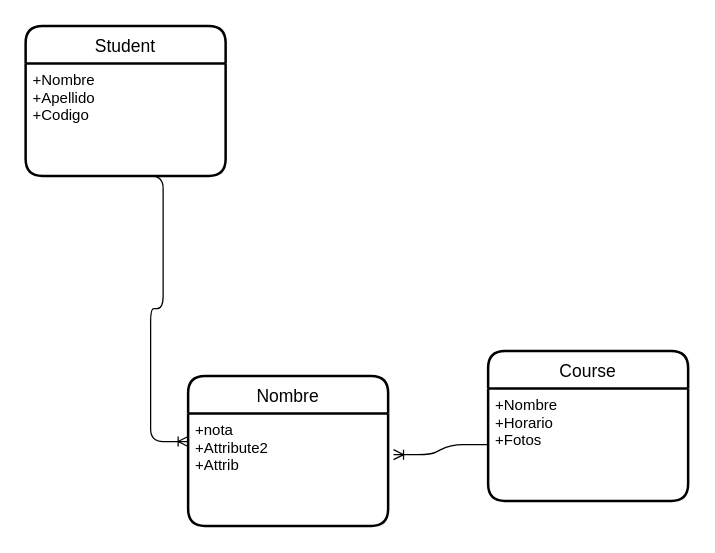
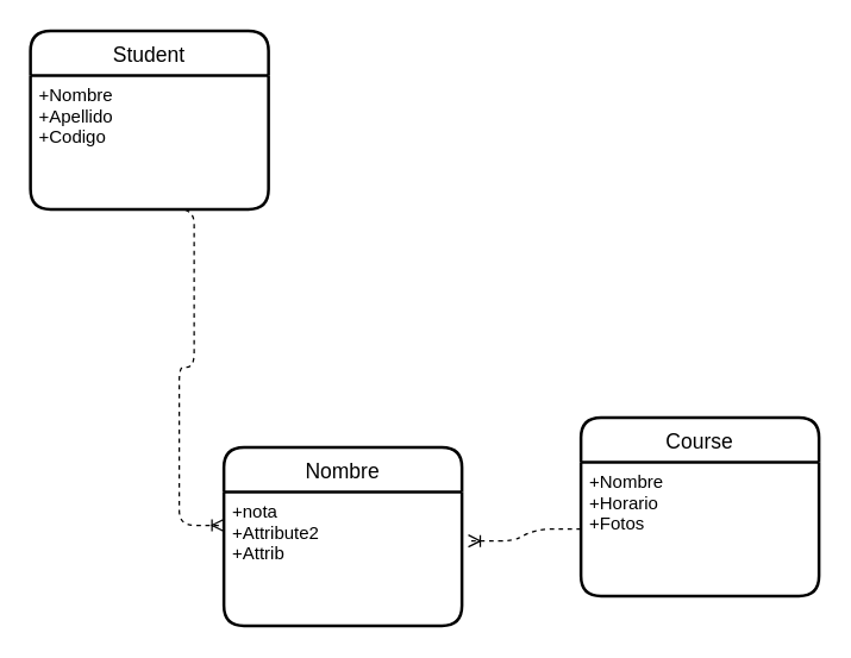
  <mxCell id="0" />
  <mxCell id="1" parent="0" />
  <mxCell id="2" value="Student" style="swimlane;childLayout=stackLayout;horizontal=1;startSize=30;horizontalStack=0;rounded=1;fontSize=14;fontStyle=0;strokeWidth=2;resizeParent=0;resizeLast=1;shadow=0;dashed=0;align=center;" vertex="1" parent="1"><mxGeometry x="20" y="20" width="160" height="120" as="geometry" /></mxCell>
  <mxCell id="3" value="+Nombre&#10;+Apellido&#10;+Codigo" style="align=left;strokeColor=none;fillColor=none;spacingLeft=4;fontSize=12;verticalAlign=top;resizable=0;rotatable=0;part=1;" vertex="1" parent="2"><mxGeometry y="30" width="160" height="90" as="geometry" /></mxCell>
  <mxCell id="4" value="Course" style="swimlane;childLayout=stackLayout;horizontal=1;startSize=30;horizontalStack=0;rounded=1;fontSize=14;fontStyle=0;strokeWidth=2;resizeParent=0;resizeLast=1;shadow=0;dashed=0;align=center;" vertex="1" parent="1"><mxGeometry x="390" y="280" width="160" height="120" as="geometry" /></mxCell>
  <mxCell id="5" value="+Nombre&#10;+Horario&#10;+Fotos" style="align=left;strokeColor=none;fillColor=none;spacingLeft=4;fontSize=12;verticalAlign=top;resizable=0;rotatable=0;part=1;" vertex="1" parent="4"><mxGeometry y="30" width="160" height="90" as="geometry" /></mxCell>
  <mxCell id="6" value="Nombre" style="swimlane;childLayout=stackLayout;horizontal=1;startSize=30;horizontalStack=0;rounded=1;fontSize=14;fontStyle=0;strokeWidth=2;resizeParent=0;resizeLast=1;shadow=0;dashed=0;align=center;" vertex="1" parent="1"><mxGeometry x="150" y="300" width="160" height="120" as="geometry" /></mxCell>
  <mxCell id="7" value="+nota&#10;+Attribute2&#10;+Attrib" style="align=left;strokeColor=none;fillColor=none;spacingLeft=4;fontSize=12;verticalAlign=top;resizable=0;rotatable=0;part=1;" vertex="1" parent="6"><mxGeometry y="30" width="160" height="90" as="geometry" /></mxCell>
- <mxCell id="8" value="" style="edgeStyle=entityRelationEdgeStyle;fontSize=12;html=1;endArrow=ERoneToMany;entryX=1.027;entryY=0.367;entryDx=0;entryDy=0;entryPerimeter=0;exitX=0;exitY=0.5;exitDx=0;exitDy=0;" edge="1" parent="1" source="5" target="7"><mxGeometry width="100" height="100" relative="1" as="geometry"><mxPoint x="400" y="220" as="sourcePoint" /><mxPoint x="330" y="480" as="targetPoint" /></mxGeometry></mxCell>
- <mxCell id="9" value="" style="edgeStyle=entityRelationEdgeStyle;fontSize=12;html=1;endArrow=ERoneToMany;exitX=0.5;exitY=1;exitDx=0;exitDy=0;entryX=0;entryY=0.25;entryDx=0;entryDy=0;" edge="1" parent="1" source="3" target="7"><mxGeometry width="100" height="100" relative="1" as="geometry"><mxPoint x="150" y="710" as="sourcePoint" /><mxPoint x="190" y="350" as="targetPoint" /></mxGeometry></mxCell>
+ <mxCell id="8" value="" style="edgeStyle=entityRelationEdgeStyle;fontSize=12;html=1;endArrow=ERoneToMany;entryX=1.027;entryY=0.367;entryDx=0;entryDy=0;entryPerimeter=0;exitX=0;exitY=0.5;exitDx=0;exitDy=0;dashed=1;" edge="1" parent="1" source="5" target="7"><mxGeometry width="100" height="100" relative="1" as="geometry"><mxPoint x="400" y="220" as="sourcePoint" /><mxPoint x="330" y="480" as="targetPoint" /></mxGeometry></mxCell>
+ <mxCell id="9" value="" style="edgeStyle=entityRelationEdgeStyle;fontSize=12;html=1;endArrow=ERoneToMany;exitX=0.5;exitY=1;exitDx=0;exitDy=0;entryX=0;entryY=0.25;entryDx=0;entryDy=0;dashed=1;" edge="1" parent="1" source="3" target="7"><mxGeometry width="100" height="100" relative="1" as="geometry"><mxPoint x="150" y="710" as="sourcePoint" /><mxPoint x="190" y="350" as="targetPoint" /></mxGeometry></mxCell>
